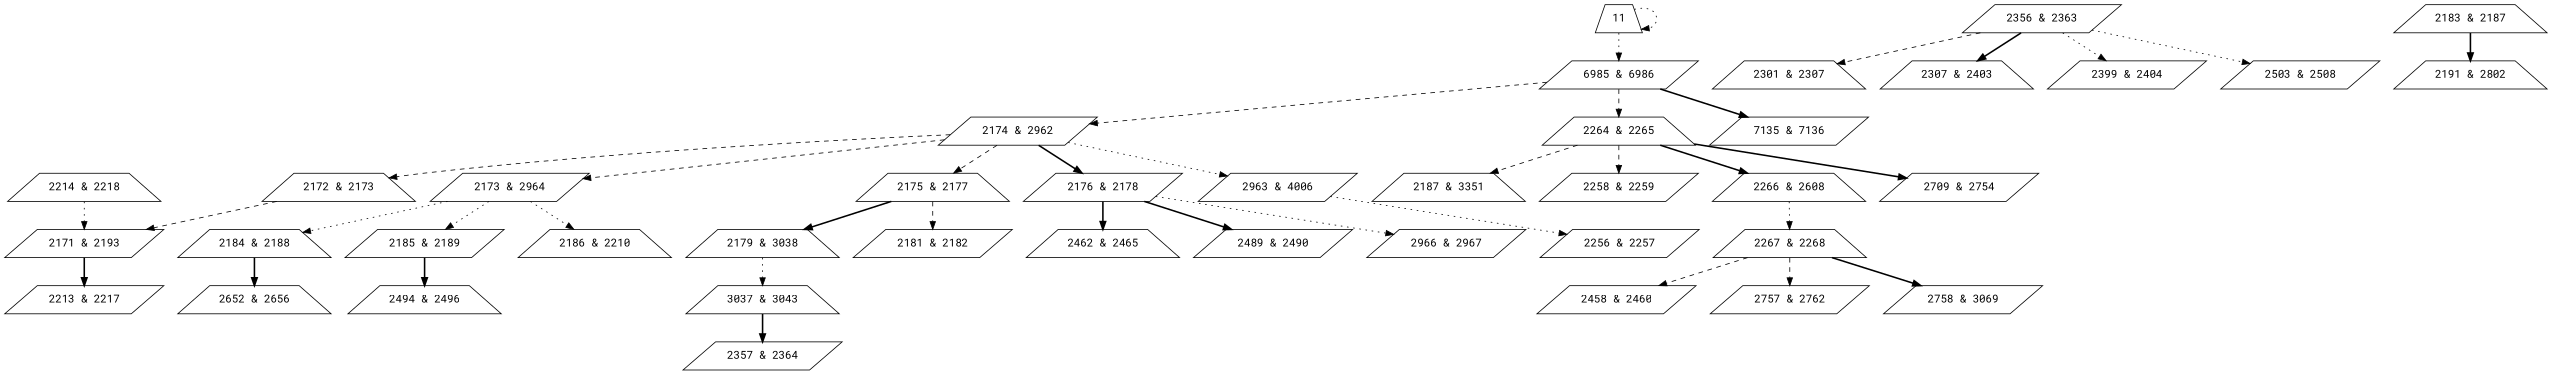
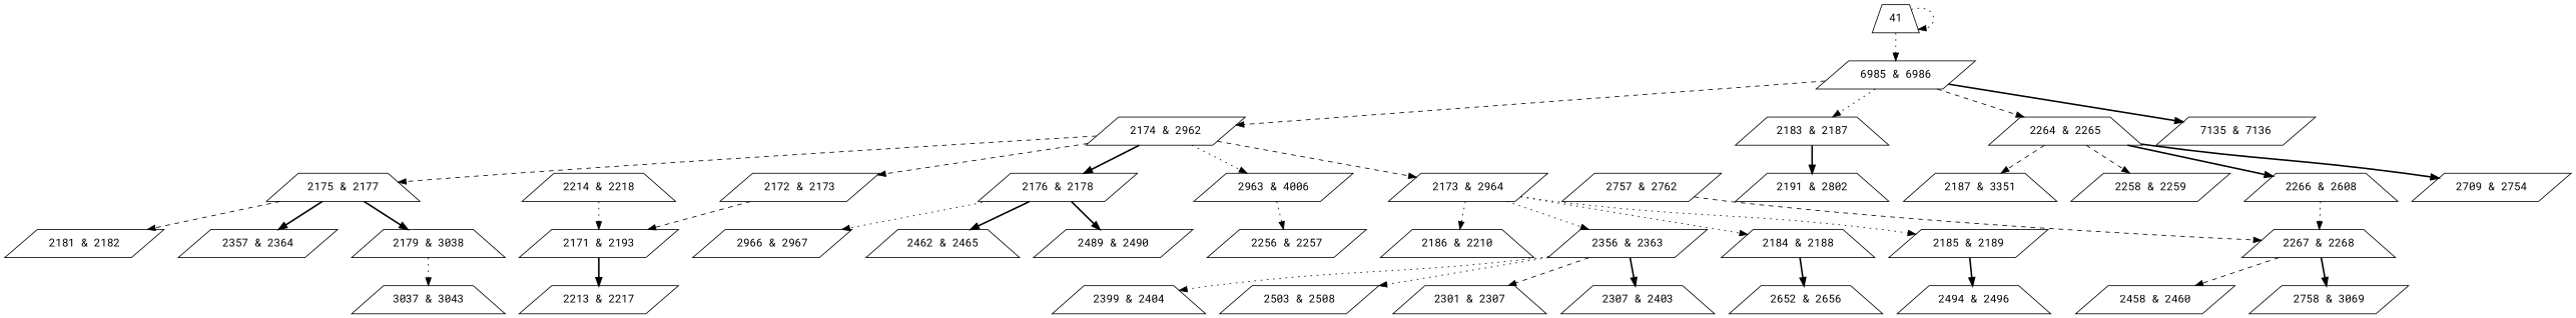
  digraph {
    fontname="Roboto Mono"
    node [fontname="Roboto Mono" shape=parallelogram]
    edge [fontname="Roboto Mono" style=dotted]
    n1 [label="2171 & 2193"]
    n2 [label="2213 & 2217"]
    n3 [label="2214 & 2218" shape=trapezium]
-   n4 [label="2172 & 2173" shape=trapezium]
+   n4 [label="2172 & 2173"]
    n5 [label="2173 & 2964"]
    n6 [label="2184 & 2188" shape=trapezium]
    n7 [label="2185 & 2189"]
    n8 [label="2186 & 2210" shape=trapezium]
    n9 [label="2356 & 2363"]
    n10 [label="2652 & 2656" shape=trapezium]
    n11 [label="2494 & 2496" shape=trapezium]
    n12 [label="2301 & 2307" shape=trapezium]
    n13 [label="2307 & 2403" shape=trapezium]
-   n14 [label="2399 & 2404"]
+   n14 [label="2399 & 2404" shape=trapezium]
    n15 [label="2503 & 2508"]
    n16 [label="2174 & 2962"]
    n17 [label="2175 & 2177" shape=trapezium]
    n18 [label="2176 & 2178"]
    n19 [label="2963 & 4006"]
    n20 [label="2179 & 3038" shape=trapezium]
    n21 [label="2181 & 2182"]
    n22 [label="2357 & 2364"]
    n23 [label="2462 & 2465" shape=trapezium]
    n24 [label="2489 & 2490"]
    n25 [label="2966 & 2967"]
    n26 [label="2256 & 2257"]
    n27 [label="3037 & 3043" shape=trapezium]
    n28 [label="2183 & 2187" shape=trapezium]
    n29 [label="2191 & 2802" shape=trapezium]
    n30 [label="2187 & 3351" shape=trapezium]
    n31 [label="2258 & 2259"]
    n32 [label="2264 & 2265" shape=trapezium]
    n33 [label="2266 & 2608" shape=trapezium]
    n34 [label="2709 & 2754"]
    n35 [label="2267 & 2268" shape=trapezium]
    n36 [label="2458 & 2460"]
    n37 [label="2757 & 2762"]
    n38 [label="2758 & 3069"]
    n39 [label="6985 & 6986"]
    n40 [label="7135 & 7136"]
-   41 [shape=trapezium label=11]
+   41 [shape=trapezium]
    n1 -> n2 [style=bold]
    n3 -> n1
    n4 -> n1 [style=dashed]
    n5 -> n6
    n5 -> n7
    n5 -> n8
+   n5 -> n9
    n6 -> n10 [style=bold]
    n7 -> n11 [style=bold]
    n9 -> n12 [style=dashed]
    n9 -> n13 [style=bold]
    n9 -> n14
    n9 -> n15
    n16 -> n4 [style=dashed]
    n16 -> n5 [style=dashed]
    n16 -> n17 [style=dashed]
    n16 -> n18 [style=bold]
    n16 -> n19
    n17 -> n20 [style=bold]
    n17 -> n21 [style=dashed]
-   n27 -> n22 [style=bold]
+   n17 -> n22 [style=bold]
    n18 -> n23 [style=bold]
    n18 -> n24 [style=bold]
    n18 -> n25
    n19 -> n26
    n20 -> n27
    n28 -> n29 [style=bold]
    n32 -> n30 [style=dashed]
    n32 -> n31 [style=dashed]
    n32 -> n33 [style=bold]
    n32 -> n34 [style=bold]
    n33 -> n35
    n35 -> n36 [style=dashed]
-   n35 -> n37 [style=dashed]
+   n37 -> n35 [style=dashed]
    n35 -> n38 [style=bold]
    n39 -> n16 [style=dashed]
+   n39 -> n28
    n39 -> n32 [style=dashed]
    n39 -> n40 [style=bold]
    41 -> n39
    41 -> 41
  }
